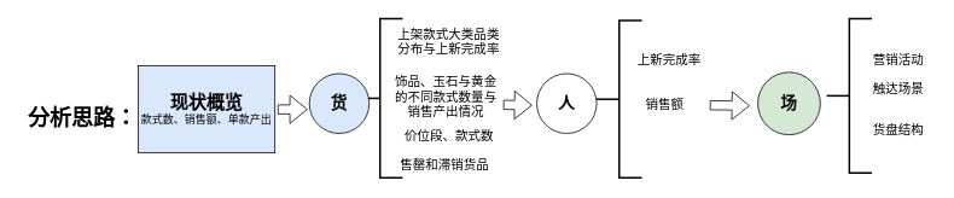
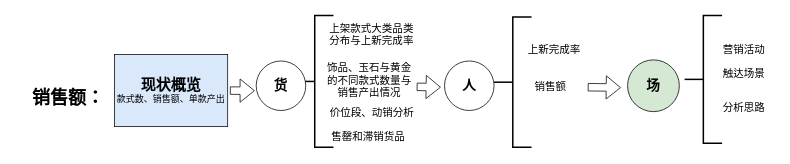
  <mxCell id="0" />
  <mxCell id="1" parent="0" />
  <mxCell id="2" value="&lt;font style=&quot;&quot;&gt;&lt;b style=&quot;&quot;&gt;&lt;font style=&quot;font-size: 20px;&quot;&gt;现状概览&lt;/font&gt;&lt;/b&gt;&lt;br&gt;&lt;font style=&quot;font-size: 12px;&quot;&gt;款式数、销售额、单款产出&lt;/font&gt;&lt;br&gt;&lt;/font&gt;" style="rounded=0;whiteSpace=wrap;html=1;fillColor=#dae8fc;" parent="1" vertex="1"><mxGeometry x="152" y="72" width="151" height="96" as="geometry" /></mxCell>
- <mxCell id="3" value="&lt;b&gt;&lt;font style=&quot;font-size: 24px;&quot;&gt;分析思路：&lt;/font&gt;&lt;/b&gt;" style="text;html=1;align=center;verticalAlign=middle;resizable=0;points=[];autosize=1;strokeColor=none;fillColor=none;" parent="1" vertex="1"><mxGeometry x="20" y="110" width="140" height="40" as="geometry" /></mxCell>
+ <mxCell id="3" value="&lt;b&gt;&lt;font style=&quot;font-size: 24px;&quot;&gt;销售额：&lt;/font&gt;&lt;/b&gt;" style="text;html=1;align=center;verticalAlign=middle;resizable=0;points=[];autosize=1;strokeColor=none;fillColor=none;" parent="1" vertex="1"><mxGeometry x="20" y="110" width="140" height="40" as="geometry" /></mxCell>
  <mxCell id="4" value="" style="shape=flexArrow;endArrow=classic;html=1;rounded=0;strokeColor=#000000;" parent="1" edge="1"><mxGeometry width="50" height="50" relative="1" as="geometry"><mxPoint x="306" y="120" as="sourcePoint" /><mxPoint x="339" y="120" as="targetPoint" /></mxGeometry></mxCell>
  <mxCell id="5" value="" style="strokeWidth=2;html=1;shape=mxgraph.flowchart.annotation_2;align=left;labelPosition=right;pointerEvents=1;" parent="1" vertex="1"><mxGeometry x="394" y="20" width="50" height="175.5" as="geometry" /></mxCell>
  <mxCell id="6" value="&lt;font style=&quot;font-size: 14px;&quot;&gt;上架款式大类品类分布与&lt;/font&gt;&lt;span style=&quot;font-size: 14px;&quot;&gt;上新完成率&lt;/span&gt;" style="text;html=1;strokeColor=none;fillColor=none;align=center;verticalAlign=middle;whiteSpace=wrap;rounded=0;" parent="1" vertex="1"><mxGeometry x="435" y="20" width="120" height="50" as="geometry" /></mxCell>
  <mxCell id="7" value="&lt;font style=&quot;font-size: 14px;&quot;&gt;饰品、玉石与黄金的不同款式数量与销售产出情况&lt;/font&gt;" style="text;html=1;strokeColor=none;fillColor=none;align=center;verticalAlign=middle;whiteSpace=wrap;rounded=0;" parent="1" vertex="1"><mxGeometry x="432" y="80.5" width="120" height="50" as="geometry" /></mxCell>
- <mxCell id="8" value="&lt;font style=&quot;font-size: 14px;&quot;&gt;价位段、款式数&lt;/font&gt;" style="text;html=1;align=center;verticalAlign=middle;resizable=0;points=[];autosize=1;strokeColor=none;fillColor=none;" parent="1" vertex="1"><mxGeometry x="425" y="134" width="140" height="30" as="geometry" /></mxCell>
- <mxCell id="9" value="&lt;b&gt;&lt;font style=&quot;font-size: 18px;&quot;&gt;货&lt;/font&gt;&lt;/b&gt;" style="ellipse;whiteSpace=wrap;html=1;aspect=fixed;fillColor=#dae8fc;" parent="1" vertex="1"><mxGeometry x="341" y="80.5" width="66" height="66" as="geometry" /></mxCell>
+ <mxCell id="8" value="&lt;font style=&quot;font-size: 14px;&quot;&gt;价位段、动销分析&lt;/font&gt;" style="text;html=1;align=center;verticalAlign=middle;resizable=0;points=[];autosize=1;strokeColor=none;fillColor=none;" parent="1" vertex="1"><mxGeometry x="425" y="134" width="140" height="30" as="geometry" /></mxCell>
+ <mxCell id="9" value="&lt;b&gt;&lt;font style=&quot;font-size: 18px;&quot;&gt;货&lt;/font&gt;&lt;/b&gt;" style="ellipse;whiteSpace=wrap;html=1;aspect=fixed;" parent="1" vertex="1"><mxGeometry x="341" y="80.5" width="66" height="66" as="geometry" /></mxCell>
  <mxCell id="10" value="&lt;b&gt;&lt;font style=&quot;font-size: 18px;&quot;&gt;人&lt;/font&gt;&lt;/b&gt;" style="ellipse;whiteSpace=wrap;html=1;aspect=fixed;" parent="1" vertex="1"><mxGeometry x="592" y="80.5" width="66" height="66" as="geometry" /></mxCell>
  <mxCell id="11" value="" style="shape=flexArrow;endArrow=classic;html=1;rounded=0;strokeColor=#000000;" parent="1" edge="1"><mxGeometry width="50" height="50" relative="1" as="geometry"><mxPoint x="555" y="114.91" as="sourcePoint" /><mxPoint x="587" y="115.5" as="targetPoint" /></mxGeometry></mxCell>
  <mxCell id="12" value="" style="strokeWidth=2;html=1;shape=mxgraph.flowchart.annotation_2;align=left;labelPosition=right;pointerEvents=1;" parent="1" vertex="1"><mxGeometry x="912" y="20" width="50" height="170" as="geometry" /></mxCell>
  <mxCell id="13" value="&lt;font style=&quot;font-size: 14px;&quot;&gt;上新完成率&lt;/font&gt;" style="text;html=1;align=center;verticalAlign=middle;resizable=0;points=[];autosize=1;strokeColor=none;fillColor=none;" parent="1" vertex="1"><mxGeometry x="693" y="50.5" width="90" height="30" as="geometry" /></mxCell>
  <mxCell id="14" value="&lt;font style=&quot;font-size: 14px;&quot;&gt;销售额&lt;/font&gt;" style="text;html=1;align=center;verticalAlign=middle;resizable=0;points=[];autosize=1;strokeColor=none;fillColor=none;" parent="1" vertex="1"><mxGeometry x="693" y="98.5" width="80" height="30" as="geometry" /></mxCell>
  <mxCell id="15" value="&lt;b&gt;&lt;font style=&quot;font-size: 18px;&quot;&gt;场&lt;/font&gt;&lt;/b&gt;" style="ellipse;whiteSpace=wrap;html=1;aspect=fixed;fillColor=#d5e8d4;" parent="1" vertex="1"><mxGeometry x="836" y="79" width="69" height="69" as="geometry" /></mxCell>
  <mxCell id="16" value="" style="shape=flexArrow;endArrow=classic;html=1;rounded=0;strokeColor=#000000;" parent="1" edge="1"><mxGeometry width="50" height="50" relative="1" as="geometry"><mxPoint x="783" y="115.41" as="sourcePoint" /><mxPoint x="827" y="116" as="targetPoint" /></mxGeometry></mxCell>
  <mxCell id="17" value="" style="strokeWidth=2;html=1;shape=mxgraph.flowchart.annotation_2;align=left;labelPosition=right;pointerEvents=1;" parent="1" vertex="1"><mxGeometry x="658" y="22" width="50" height="173.5" as="geometry" /></mxCell>
  <mxCell id="18" value="&lt;font style=&quot;font-size: 14px;&quot;&gt;营销活动&lt;/font&gt;" style="text;html=1;align=center;verticalAlign=middle;resizable=0;points=[];autosize=1;strokeColor=none;fillColor=none;" parent="1" vertex="1"><mxGeometry x="951" y="50.5" width="80" height="30" as="geometry" /></mxCell>
  <mxCell id="19" value="&lt;font style=&quot;font-size: 14px;&quot;&gt;触达场景&lt;/font&gt;" style="text;html=1;align=center;verticalAlign=middle;resizable=0;points=[];autosize=1;strokeColor=none;fillColor=none;" parent="1" vertex="1"><mxGeometry x="951" y="82.5" width="80" height="30" as="geometry" /></mxCell>
- <mxCell id="20" value="&lt;font style=&quot;font-size: 14px;&quot;&gt;货盘结构&lt;/font&gt;" style="text;html=1;align=center;verticalAlign=middle;resizable=0;points=[];autosize=1;strokeColor=none;fillColor=none;" parent="1" vertex="1"><mxGeometry x="951" y="127.5" width="80" height="30" as="geometry" /></mxCell>
+ <mxCell id="20" value="&lt;font style=&quot;font-size: 14px;&quot;&gt;分析思路&lt;/font&gt;" style="text;html=1;align=center;verticalAlign=middle;resizable=0;points=[];autosize=1;strokeColor=none;fillColor=none;" parent="1" vertex="1"><mxGeometry x="951" y="127.5" width="80" height="30" as="geometry" /></mxCell>
  <mxCell id="21" value="&lt;font style=&quot;font-size: 14px;&quot;&gt;售罄和滞销货品&lt;/font&gt;" style="text;html=1;align=center;verticalAlign=middle;resizable=0;points=[];autosize=1;strokeColor=none;fillColor=none;" vertex="1" parent="1"><mxGeometry x="432" y="166.5" width="116" height="29" as="geometry" /></mxCell>
